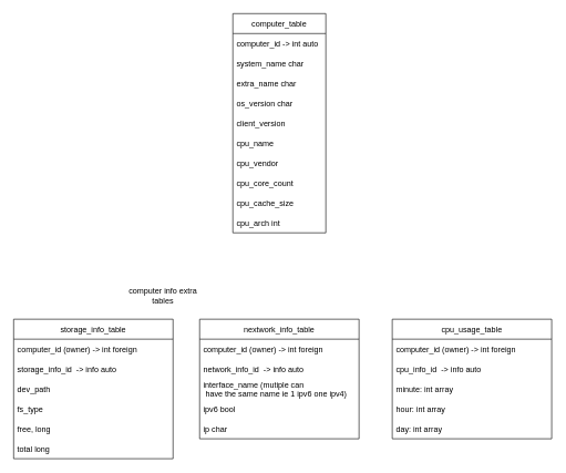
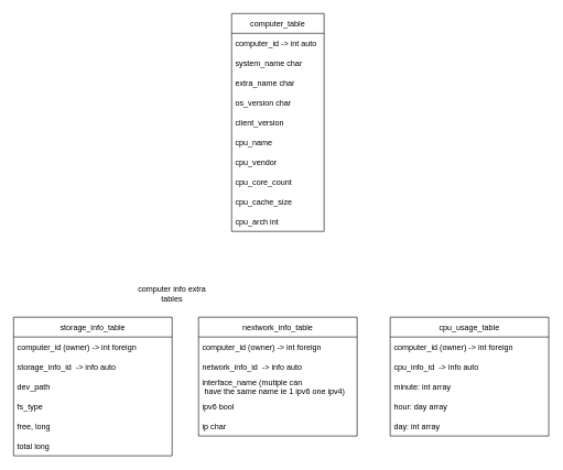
  <mxCell id="0" />
  <mxCell id="1" parent="0" />
  <mxCell id="2" value="computer_table" style="swimlane;fontStyle=0;childLayout=stackLayout;horizontal=1;startSize=30;horizontalStack=0;resizeParent=1;resizeParentMax=0;resizeLast=0;collapsible=1;marginBottom=0;" parent="1" vertex="1"><mxGeometry x="350" y="20" width="140" height="330" as="geometry" /></mxCell>
  <mxCell id="3" value="computer_id -&gt; int auto" style="text;strokeColor=none;fillColor=none;align=left;verticalAlign=middle;spacingLeft=4;spacingRight=4;overflow=hidden;points=[[0,0.5],[1,0.5]];portConstraint=eastwest;rotatable=0;" parent="2" vertex="1"><mxGeometry y="30" width="140" height="30" as="geometry" /></mxCell>
  <mxCell id="4" value="system_name char" style="text;strokeColor=none;fillColor=none;align=left;verticalAlign=middle;spacingLeft=4;spacingRight=4;overflow=hidden;points=[[0,0.5],[1,0.5]];portConstraint=eastwest;rotatable=0;" parent="2" vertex="1"><mxGeometry y="60" width="140" height="30" as="geometry" /></mxCell>
  <mxCell id="5" value="extra_name char" style="text;strokeColor=none;fillColor=none;align=left;verticalAlign=middle;spacingLeft=4;spacingRight=4;overflow=hidden;points=[[0,0.5],[1,0.5]];portConstraint=eastwest;rotatable=0;" parent="2" vertex="1"><mxGeometry y="90" width="140" height="30" as="geometry" /></mxCell>
  <mxCell id="6" value="os_version char" style="text;strokeColor=none;fillColor=none;align=left;verticalAlign=middle;spacingLeft=4;spacingRight=4;overflow=hidden;points=[[0,0.5],[1,0.5]];portConstraint=eastwest;rotatable=0;" parent="2" vertex="1"><mxGeometry y="120" width="140" height="30" as="geometry" /></mxCell>
  <mxCell id="7" value="client_version" style="text;strokeColor=none;fillColor=none;align=left;verticalAlign=middle;spacingLeft=4;spacingRight=4;overflow=hidden;points=[[0,0.5],[1,0.5]];portConstraint=eastwest;rotatable=0;" parent="2" vertex="1"><mxGeometry y="150" width="140" height="30" as="geometry" /></mxCell>
  <mxCell id="8" value="cpu_name" style="text;strokeColor=none;fillColor=none;align=left;verticalAlign=middle;spacingLeft=4;spacingRight=4;overflow=hidden;points=[[0,0.5],[1,0.5]];portConstraint=eastwest;rotatable=0;" parent="2" vertex="1"><mxGeometry y="180" width="140" height="30" as="geometry" /></mxCell>
  <mxCell id="9" value="cpu_vendor" style="text;strokeColor=none;fillColor=none;align=left;verticalAlign=middle;spacingLeft=4;spacingRight=4;overflow=hidden;points=[[0,0.5],[1,0.5]];portConstraint=eastwest;rotatable=0;" parent="2" vertex="1"><mxGeometry y="210" width="140" height="30" as="geometry" /></mxCell>
  <mxCell id="10" value="cpu_core_count" style="text;strokeColor=none;fillColor=none;align=left;verticalAlign=middle;spacingLeft=4;spacingRight=4;overflow=hidden;points=[[0,0.5],[1,0.5]];portConstraint=eastwest;rotatable=0;" parent="2" vertex="1"><mxGeometry y="240" width="140" height="30" as="geometry" /></mxCell>
  <mxCell id="11" value="cpu_cache_size" style="text;strokeColor=none;fillColor=none;align=left;verticalAlign=middle;spacingLeft=4;spacingRight=4;overflow=hidden;points=[[0,0.5],[1,0.5]];portConstraint=eastwest;rotatable=0;" parent="2" vertex="1"><mxGeometry y="270" width="140" height="30" as="geometry" /></mxCell>
  <mxCell id="12" value="cpu_arch int" style="text;strokeColor=none;fillColor=none;align=left;verticalAlign=middle;spacingLeft=4;spacingRight=4;overflow=hidden;points=[[0,0.5],[1,0.5]];portConstraint=eastwest;rotatable=0;" parent="2" vertex="1"><mxGeometry y="300" width="140" height="30" as="geometry" /></mxCell>
  <mxCell id="13" value="storage_info_table" style="swimlane;fontStyle=0;childLayout=stackLayout;horizontal=1;startSize=30;horizontalStack=0;resizeParent=1;resizeParentMax=0;resizeLast=0;collapsible=1;marginBottom=0;" parent="1" vertex="1"><mxGeometry x="20" y="480" width="240" height="210" as="geometry" /></mxCell>
  <mxCell id="14" value="computer_id (owner) -&gt; int foreign" style="text;strokeColor=none;fillColor=none;align=left;verticalAlign=middle;spacingLeft=4;spacingRight=4;overflow=hidden;points=[[0,0.5],[1,0.5]];portConstraint=eastwest;rotatable=0;" parent="13" vertex="1"><mxGeometry y="30" width="240" height="30" as="geometry" /></mxCell>
  <mxCell id="15" value="storage_info_id  -&gt; info auto" style="text;strokeColor=none;fillColor=none;align=left;verticalAlign=middle;spacingLeft=4;spacingRight=4;overflow=hidden;points=[[0,0.5],[1,0.5]];portConstraint=eastwest;rotatable=0;" parent="13" vertex="1"><mxGeometry y="60" width="240" height="30" as="geometry" /></mxCell>
  <mxCell id="16" value="dev_path" style="text;strokeColor=none;fillColor=none;align=left;verticalAlign=middle;spacingLeft=4;spacingRight=4;overflow=hidden;points=[[0,0.5],[1,0.5]];portConstraint=eastwest;rotatable=0;" parent="13" vertex="1"><mxGeometry y="90" width="240" height="30" as="geometry" /></mxCell>
  <mxCell id="17" value="fs_type" style="text;strokeColor=none;fillColor=none;align=left;verticalAlign=middle;spacingLeft=4;spacingRight=4;overflow=hidden;points=[[0,0.5],[1,0.5]];portConstraint=eastwest;rotatable=0;" parent="13" vertex="1"><mxGeometry y="120" width="240" height="30" as="geometry" /></mxCell>
  <mxCell id="18" value="free, long" style="text;strokeColor=none;fillColor=none;align=left;verticalAlign=middle;spacingLeft=4;spacingRight=4;overflow=hidden;points=[[0,0.5],[1,0.5]];portConstraint=eastwest;rotatable=0;" parent="13" vertex="1"><mxGeometry y="150" width="240" height="30" as="geometry" /></mxCell>
  <mxCell id="19" value="total long" style="text;strokeColor=none;fillColor=none;align=left;verticalAlign=middle;spacingLeft=4;spacingRight=4;overflow=hidden;points=[[0,0.5],[1,0.5]];portConstraint=eastwest;rotatable=0;" parent="13" vertex="1"><mxGeometry y="180" width="240" height="30" as="geometry" /></mxCell>
- <mxCell id="20" value="computer info extra tables" style="text;html=1;strokeColor=none;fillColor=none;align=center;verticalAlign=middle;whiteSpace=wrap;rounded=0;" parent="1" vertex="1"><mxGeometry x="175" y="430" width="140" height="30" as="geometry" /></mxCell>
+ <mxCell id="20" value="computer info extra tables" style="text;html=1;strokeColor=none;fillColor=none;align=center;verticalAlign=middle;whiteSpace=wrap;rounded=0;" parent="1" vertex="1"><mxGeometry x="190" y="430" width="140" height="30" as="geometry" /></mxCell>
  <mxCell id="21" value="nextwork_info_table" style="swimlane;fontStyle=0;childLayout=stackLayout;horizontal=1;startSize=30;horizontalStack=0;resizeParent=1;resizeParentMax=0;resizeLast=0;collapsible=1;marginBottom=0;" parent="1" vertex="1"><mxGeometry x="300" y="480" width="240" height="180" as="geometry" /></mxCell>
  <mxCell id="22" value="computer_id (owner) -&gt; int foreign" style="text;strokeColor=none;fillColor=none;align=left;verticalAlign=middle;spacingLeft=4;spacingRight=4;overflow=hidden;points=[[0,0.5],[1,0.5]];portConstraint=eastwest;rotatable=0;" parent="21" vertex="1"><mxGeometry y="30" width="240" height="30" as="geometry" /></mxCell>
  <mxCell id="23" value="network_info_id  -&gt; info auto" style="text;strokeColor=none;fillColor=none;align=left;verticalAlign=middle;spacingLeft=4;spacingRight=4;overflow=hidden;points=[[0,0.5],[1,0.5]];portConstraint=eastwest;rotatable=0;" parent="21" vertex="1"><mxGeometry y="60" width="240" height="30" as="geometry" /></mxCell>
  <mxCell id="24" value="interface_name (mutiple can&#10; have the same name ie 1 ipv6 one ipv4)" style="text;strokeColor=none;fillColor=none;align=left;verticalAlign=middle;spacingLeft=4;spacingRight=4;overflow=hidden;points=[[0,0.5],[1,0.5]];portConstraint=eastwest;rotatable=0;" parent="21" vertex="1"><mxGeometry y="90" width="240" height="30" as="geometry" /></mxCell>
  <mxCell id="25" value="ipv6 bool" style="text;strokeColor=none;fillColor=none;align=left;verticalAlign=middle;spacingLeft=4;spacingRight=4;overflow=hidden;points=[[0,0.5],[1,0.5]];portConstraint=eastwest;rotatable=0;" parent="21" vertex="1"><mxGeometry y="120" width="240" height="30" as="geometry" /></mxCell>
  <mxCell id="26" value="ip char" style="text;strokeColor=none;fillColor=none;align=left;verticalAlign=middle;spacingLeft=4;spacingRight=4;overflow=hidden;points=[[0,0.5],[1,0.5]];portConstraint=eastwest;rotatable=0;" parent="21" vertex="1"><mxGeometry y="150" width="240" height="30" as="geometry" /></mxCell>
  <mxCell id="27" value="cpu_usage_table" style="swimlane;fontStyle=0;childLayout=stackLayout;horizontal=1;startSize=30;horizontalStack=0;resizeParent=1;resizeParentMax=0;resizeLast=0;collapsible=1;marginBottom=0;" parent="1" vertex="1"><mxGeometry x="590" y="480" width="240" height="180" as="geometry" /></mxCell>
  <mxCell id="28" value="computer_id (owner) -&gt; int foreign" style="text;strokeColor=none;fillColor=none;align=left;verticalAlign=middle;spacingLeft=4;spacingRight=4;overflow=hidden;points=[[0,0.5],[1,0.5]];portConstraint=eastwest;rotatable=0;" parent="27" vertex="1"><mxGeometry y="30" width="240" height="30" as="geometry" /></mxCell>
  <mxCell id="29" value="cpu_info_id  -&gt; info auto" style="text;strokeColor=none;fillColor=none;align=left;verticalAlign=middle;spacingLeft=4;spacingRight=4;overflow=hidden;points=[[0,0.5],[1,0.5]];portConstraint=eastwest;rotatable=0;" parent="27" vertex="1"><mxGeometry y="60" width="240" height="30" as="geometry" /></mxCell>
  <mxCell id="30" value="minute: int array" style="text;strokeColor=none;fillColor=none;align=left;verticalAlign=middle;spacingLeft=4;spacingRight=4;overflow=hidden;points=[[0,0.5],[1,0.5]];portConstraint=eastwest;rotatable=0;" parent="27" vertex="1"><mxGeometry y="90" width="240" height="30" as="geometry" /></mxCell>
- <mxCell id="31" value="hour: int array" style="text;strokeColor=none;fillColor=none;align=left;verticalAlign=middle;spacingLeft=4;spacingRight=4;overflow=hidden;points=[[0,0.5],[1,0.5]];portConstraint=eastwest;rotatable=0;" parent="27" vertex="1"><mxGeometry y="120" width="240" height="30" as="geometry" /></mxCell>
+ <mxCell id="31" value="hour: day array" style="text;strokeColor=none;fillColor=none;align=left;verticalAlign=middle;spacingLeft=4;spacingRight=4;overflow=hidden;points=[[0,0.5],[1,0.5]];portConstraint=eastwest;rotatable=0;" parent="27" vertex="1"><mxGeometry y="120" width="240" height="30" as="geometry" /></mxCell>
  <mxCell id="32" value="day: int array" style="text;strokeColor=none;fillColor=none;align=left;verticalAlign=middle;spacingLeft=4;spacingRight=4;overflow=hidden;points=[[0,0.5],[1,0.5]];portConstraint=eastwest;rotatable=0;" parent="27" vertex="1"><mxGeometry y="150" width="240" height="30" as="geometry" /></mxCell>
